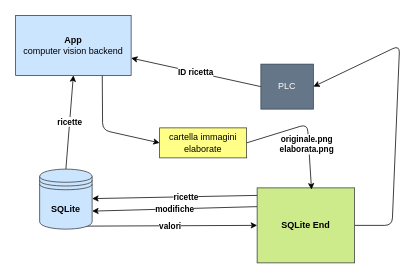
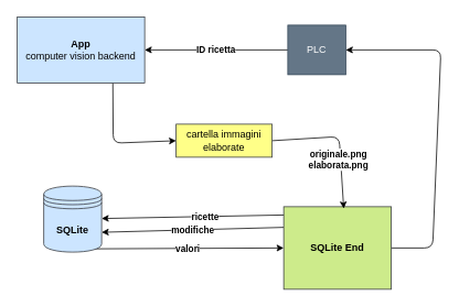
  <mxCell id="0" />
  <mxCell id="1" parent="0" />
  <mxCell id="2" value="ID ricetta" style="edgeStyle=none;html=1;exitX=0;exitY=0.5;exitDx=0;exitDy=0;fontStyle=1" parent="1" source="3" target="5" edge="1"><mxGeometry relative="1" as="geometry" /></mxCell>
- <mxCell id="3" value="PLC" style="rounded=0;whiteSpace=wrap;html=1;fillColor=#647687;fontColor=#ffffff;strokeColor=#314354;" parent="1" vertex="1"><mxGeometry x="347" y="85" width="70" height="60" as="geometry" /></mxCell>
+ <mxCell id="3" value="PLC" style="rounded=0;whiteSpace=wrap;html=1;fillColor=#647687;fontColor=#ffffff;strokeColor=#314354;" parent="1" vertex="1"><mxGeometry x="347" y="30" width="70" height="60" as="geometry" /></mxCell>
  <mxCell id="4" style="edgeStyle=none;html=1;exitX=0.75;exitY=1;exitDx=0;exitDy=0;entryX=0;entryY=0.5;entryDx=0;entryDy=0;" parent="1" source="5" target="16" edge="1"><mxGeometry relative="1" as="geometry"><Array as="points"><mxPoint x="136" y="173" /></Array></mxGeometry></mxCell>
  <mxCell id="5" value="&lt;b&gt;App&lt;/b&gt;&lt;br&gt;computer vision backend" style="rounded=0;whiteSpace=wrap;html=1;fillColor=#cce5ff;strokeColor=#36393d;" parent="1" vertex="1"><mxGeometry x="20" y="20" width="154" height="80" as="geometry" /></mxCell>
  <mxCell id="6" style="edgeStyle=none;html=1;exitX=0.008;exitY=0.1;exitDx=0;exitDy=0;exitPerimeter=0;" parent="1" source="10" target="13" edge="1"><mxGeometry relative="1" as="geometry" /></mxCell>
  <mxCell id="7" value="ricette" style="edgeLabel;html=1;align=center;verticalAlign=middle;resizable=0;points=[];fontStyle=1" parent="6" vertex="1" connectable="0"><mxGeometry x="-0.126" relative="1" as="geometry"><mxPoint as="offset" /></mxGeometry></mxCell>
  <mxCell id="8" value="modifiche" style="edgeStyle=none;html=1;exitX=0;exitY=0.25;exitDx=0;exitDy=0;entryX=1;entryY=0.7;entryDx=0;entryDy=0;fontStyle=1" parent="1" source="10" target="13" edge="1"><mxGeometry relative="1" as="geometry" /></mxCell>
  <mxCell id="9" style="edgeStyle=none;html=1;entryX=1;entryY=0.5;entryDx=0;entryDy=0;exitX=1;exitY=0.5;exitDx=0;exitDy=0;" edge="1" parent="1" source="10" target="3"><mxGeometry relative="1" as="geometry"><Array as="points"><mxPoint x="522" y="300" /><mxPoint x="532" y="60" /></Array></mxGeometry></mxCell>
  <mxCell id="10" value="SQLite End" style="rounded=0;whiteSpace=wrap;html=1;fillColor=#cdeb8b;strokeColor=#36393d;fontStyle=1" parent="1" vertex="1"><mxGeometry x="342" y="250" width="130" height="100" as="geometry" /></mxCell>
  <mxCell id="11" value="valori" style="edgeStyle=none;html=1;exitX=0.85;exitY=0.95;exitDx=0;exitDy=0;exitPerimeter=0;fontStyle=1;entryX=0;entryY=0.5;entryDx=0;entryDy=0;" parent="1" source="13" target="10" edge="1"><mxGeometry relative="1" as="geometry"><mxPoint x="322" y="306" as="targetPoint" /></mxGeometry></mxCell>
- <mxCell id="12" value="ricette" style="edgeStyle=none;html=1;exitX=0.5;exitY=0;exitDx=0;exitDy=0;entryX=0.5;entryY=1;entryDx=0;entryDy=0;fontStyle=1" parent="1" source="13" target="5" edge="1"><mxGeometry relative="1" as="geometry" /></mxCell>
  <mxCell id="13" value="SQLite" style="shape=datastore;whiteSpace=wrap;html=1;fillColor=#cce5ff;strokeColor=#36393d;fontStyle=1" parent="1" vertex="1"><mxGeometry x="52" y="225" width="70" height="80" as="geometry" /></mxCell>
  <mxCell id="14" style="edgeStyle=none;html=1;exitX=1;exitY=0.5;exitDx=0;exitDy=0;entryX=0.558;entryY=0.022;entryDx=0;entryDy=0;entryPerimeter=0;" parent="1" source="16" target="10" edge="1"><mxGeometry relative="1" as="geometry"><Array as="points"><mxPoint x="409" y="165" /></Array></mxGeometry></mxCell>
  <mxCell id="15" value="originale.png&lt;br&gt;elaborata.png" style="edgeLabel;html=1;align=center;verticalAlign=middle;resizable=0;points=[];fontStyle=1" parent="14" vertex="1" connectable="0"><mxGeometry x="0.291" y="-3" relative="1" as="geometry"><mxPoint as="offset" /></mxGeometry></mxCell>
- <mxCell id="16" value="cartella immagini elaborate" style="rounded=0;whiteSpace=wrap;html=1;fillColor=#ffff88;strokeColor=#36393d;" parent="1" vertex="1"><mxGeometry x="212" y="170" width="116" height="40" as="geometry" /></mxCell>
+ <mxCell id="16" value="cartella immagini elaborate" style="rounded=0;whiteSpace=wrap;html=1;fillColor=#ffff88;strokeColor=#36393d;" parent="1" vertex="1"><mxGeometry x="212" y="150" width="116" height="40" as="geometry" /></mxCell>
